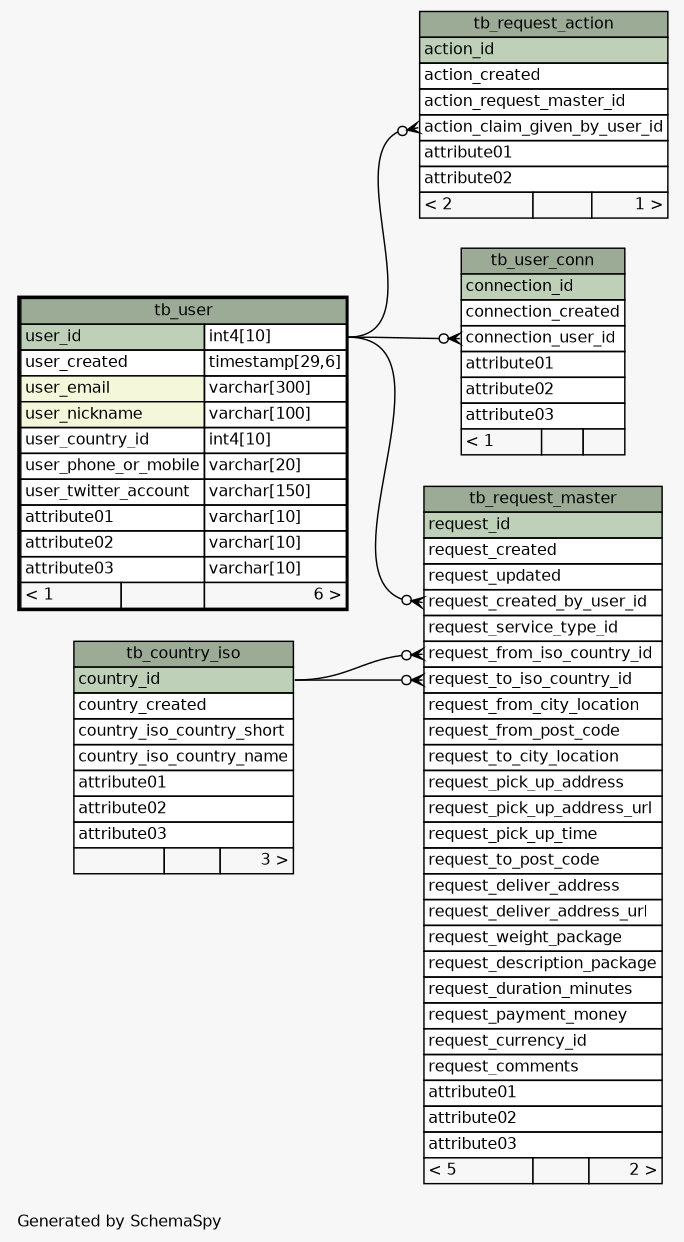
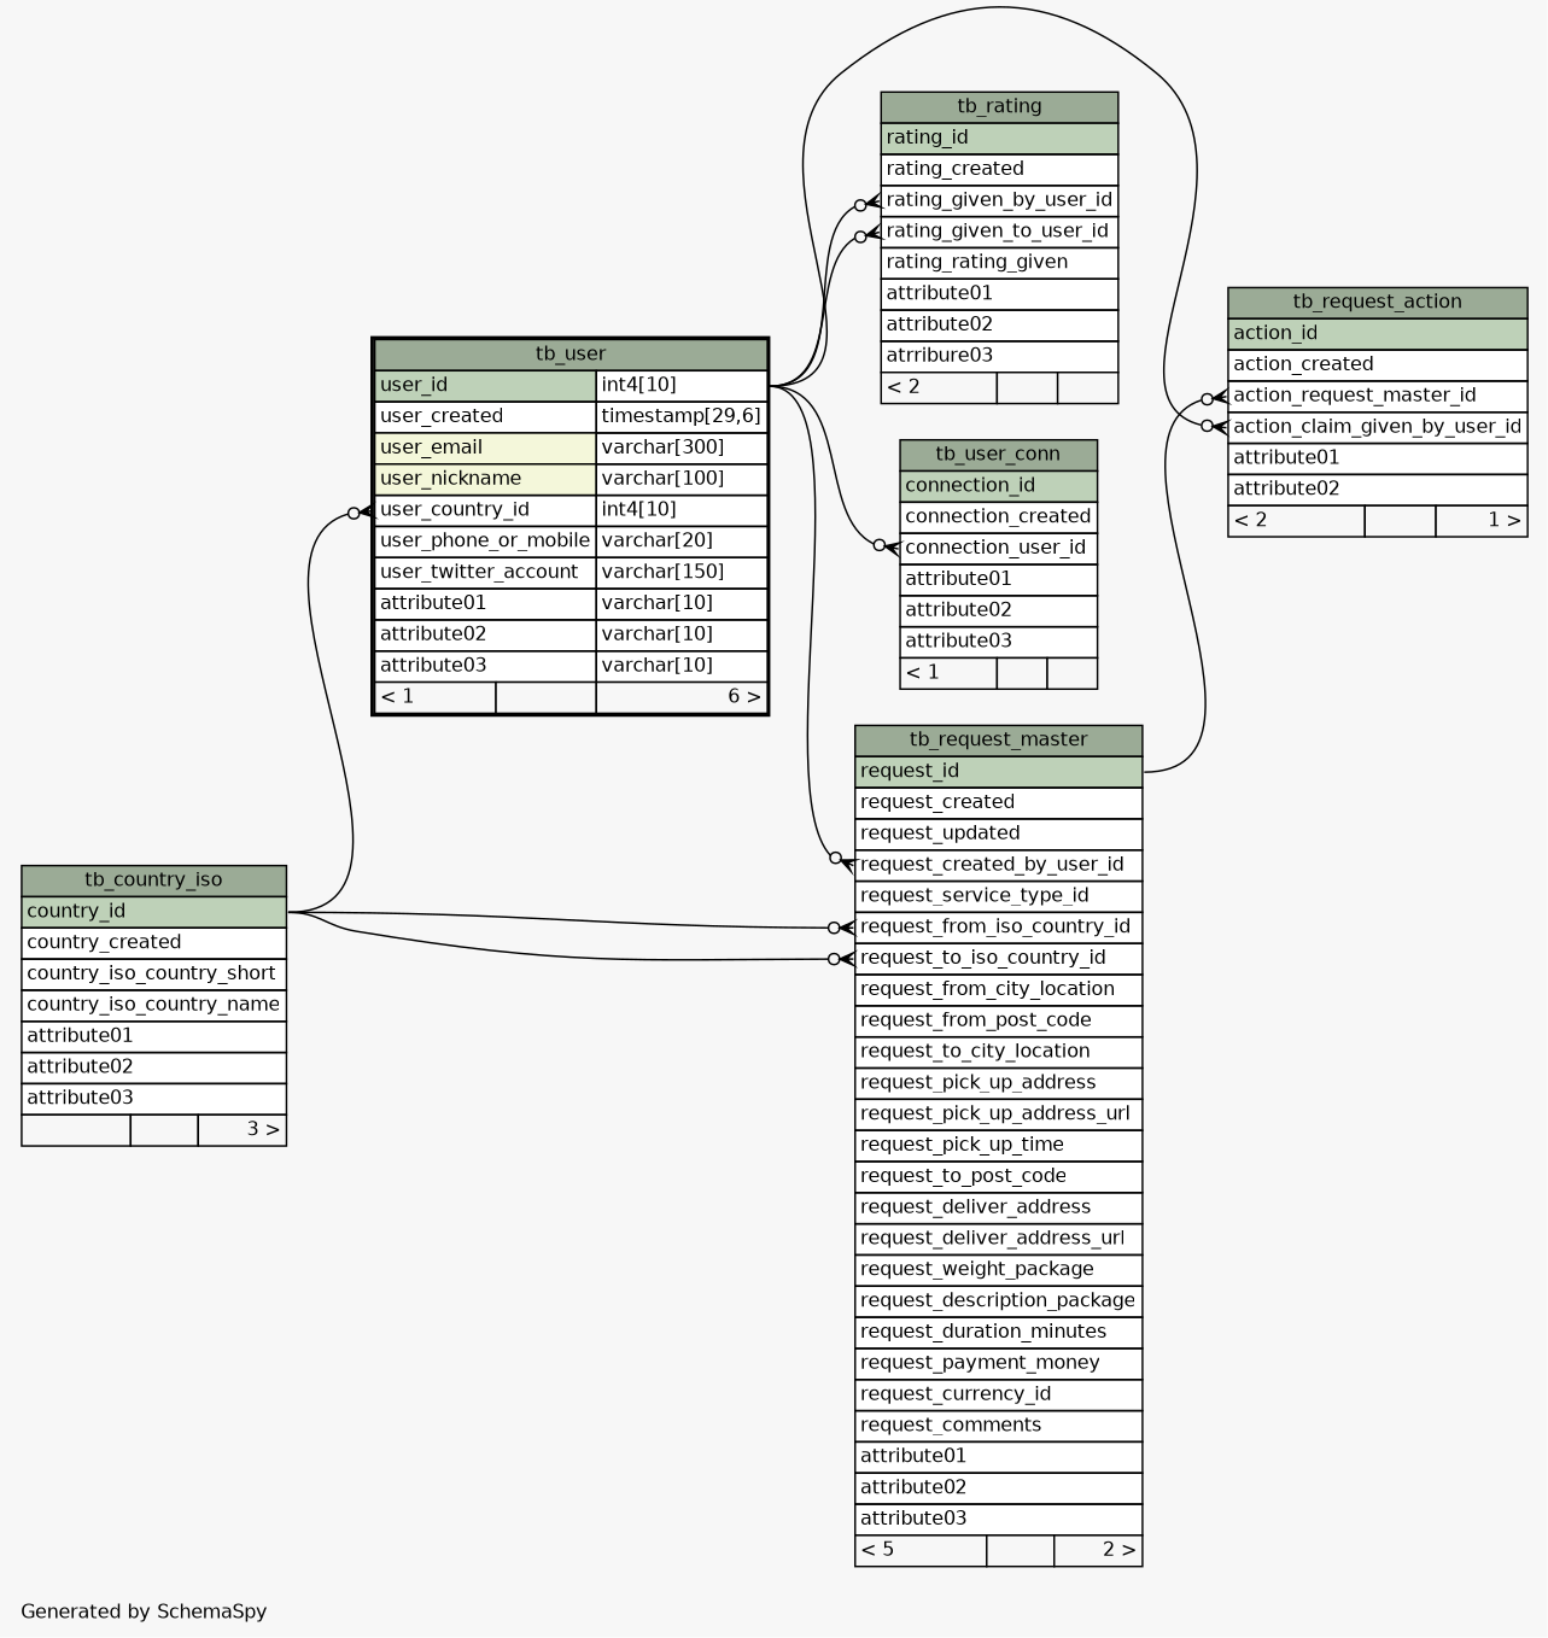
  digraph {
    bgcolor="#f7f7f7"
    fontname=Helvetica
    fontsize=11
    label="\nGenerated by SchemaSpy"
    labeljust=l
    nodesep=0.18
    rankdir=RL
    ranksep=0.46
    node [fontname=Helvetica fontsize=11 shape=plaintext]
    edge [arrowhead=none arrowsize=0.8 arrowtail=crowodot dir=back headport="user_id.type:e"]
+   n1 [label=<     <TABLE BORDER="0" CELLBORDER="1" CELLSPACING="0" BGCOLOR="#ffffff">       <TR><TD COLSPAN="3" BGCOLOR="#9bab96" ALIGN="CENTER">tb_rating</TD></TR>       <TR><TD PORT="rating_id" COLSPAN="3" BGCOLOR="#bed1b8" ALIGN="LEFT">rating_id</TD></TR>       <TR><TD PORT="rating_created" COLSPAN="3" ALIGN="LEFT">rating_created</TD></TR>       <TR><TD PORT="rating_given_by_user_id" COLSPAN="3" ALIGN="LEFT">rating_given_by_user_id</TD></TR>       <TR><TD PORT="rating_given_to_user_id" COLSPAN="3" ALIGN="LEFT">rating_given_to_user_id</TD></TR>       <TR><TD PORT="rating_rating_given" COLSPAN="3" ALIGN="LEFT">rating_rating_given</TD></TR>       <TR><TD PORT="attribute01" COLSPAN="3" ALIGN="LEFT">attribute01</TD></TR>       <TR><TD PORT="attribute02" COLSPAN="3" ALIGN="LEFT">attribute02</TD></TR>       <TR><TD PORT="atrribure03" COLSPAN="3" ALIGN="LEFT">atrribure03</TD></TR>       <TR><TD ALIGN="LEFT" BGCOLOR="#f7f7f7">&lt; 2</TD><TD ALIGN="RIGHT" BGCOLOR="#f7f7f7">  </TD><TD ALIGN="RIGHT" BGCOLOR="#f7f7f7">  </TD></TR>     </TABLE>>]
    n2 [label=<     <TABLE BORDER="2" CELLBORDER="1" CELLSPACING="0" BGCOLOR="#ffffff">       <TR><TD COLSPAN="3" BGCOLOR="#9bab96" ALIGN="CENTER">tb_user</TD></TR>       <TR><TD PORT="user_id" COLSPAN="2" BGCOLOR="#bed1b8" ALIGN="LEFT">user_id</TD><TD PORT="user_id.type" ALIGN="LEFT">int4[10]</TD></TR>       <TR><TD PORT="user_created" COLSPAN="2" ALIGN="LEFT">user_created</TD><TD PORT="user_created.type" ALIGN="LEFT">timestamp[29,6]</TD></TR>       <TR><TD PORT="user_email" COLSPAN="2" BGCOLOR="#f4f7da" ALIGN="LEFT">user_email</TD><TD PORT="user_email.type" ALIGN="LEFT">varchar[300]</TD></TR>       <TR><TD PORT="user_nickname" COLSPAN="2" BGCOLOR="#f4f7da" ALIGN="LEFT">user_nickname</TD><TD PORT="user_nickname.type" ALIGN="LEFT">varchar[100]</TD></TR>       <TR><TD PORT="user_country_id" COLSPAN="2" ALIGN="LEFT">user_country_id</TD><TD PORT="user_country_id.type" ALIGN="LEFT">int4[10]</TD></TR>       <TR><TD PORT="user_phone_or_mobile" COLSPAN="2" ALIGN="LEFT">user_phone_or_mobile</TD><TD PORT="user_phone_or_mobile.type" ALIGN="LEFT">varchar[20]</TD></TR>       <TR><TD PORT="user_twitter_account" COLSPAN="2" ALIGN="LEFT">user_twitter_account</TD><TD PORT="user_twitter_account.type" ALIGN="LEFT">varchar[150]</TD></TR>       <TR><TD PORT="attribute01" COLSPAN="2" ALIGN="LEFT">attribute01</TD><TD PORT="attribute01.type" ALIGN="LEFT">varchar[10]</TD></TR>       <TR><TD PORT="attribute02" COLSPAN="2" ALIGN="LEFT">attribute02</TD><TD PORT="attribute02.type" ALIGN="LEFT">varchar[10]</TD></TR>       <TR><TD PORT="attribute03" COLSPAN="2" ALIGN="LEFT">attribute03</TD><TD PORT="attribute03.type" ALIGN="LEFT">varchar[10]</TD></TR>       <TR><TD ALIGN="LEFT" BGCOLOR="#f7f7f7">&lt; 1</TD><TD ALIGN="RIGHT" BGCOLOR="#f7f7f7">  </TD><TD ALIGN="RIGHT" BGCOLOR="#f7f7f7">6 &gt;</TD></TR>     </TABLE>>]
    n3 [label=<     <TABLE BORDER="0" CELLBORDER="1" CELLSPACING="0" BGCOLOR="#ffffff">       <TR><TD COLSPAN="3" BGCOLOR="#9bab96" ALIGN="CENTER">tb_country_iso</TD></TR>       <TR><TD PORT="country_id" COLSPAN="3" BGCOLOR="#bed1b8" ALIGN="LEFT">country_id</TD></TR>       <TR><TD PORT="country_created" COLSPAN="3" ALIGN="LEFT">country_created</TD></TR>       <TR><TD PORT="country_iso_country_short" COLSPAN="3" ALIGN="LEFT">country_iso_country_short</TD></TR>       <TR><TD PORT="country_iso_country_name" COLSPAN="3" ALIGN="LEFT">country_iso_country_name</TD></TR>       <TR><TD PORT="attribute01" COLSPAN="3" ALIGN="LEFT">attribute01</TD></TR>       <TR><TD PORT="attribute02" COLSPAN="3" ALIGN="LEFT">attribute02</TD></TR>       <TR><TD PORT="attribute03" COLSPAN="3" ALIGN="LEFT">attribute03</TD></TR>       <TR><TD ALIGN="LEFT" BGCOLOR="#f7f7f7">  </TD><TD ALIGN="RIGHT" BGCOLOR="#f7f7f7">  </TD><TD ALIGN="RIGHT" BGCOLOR="#f7f7f7">3 &gt;</TD></TR>     </TABLE>>]
    n4 [label=<     <TABLE BORDER="0" CELLBORDER="1" CELLSPACING="0" BGCOLOR="#ffffff">       <TR><TD COLSPAN="3" BGCOLOR="#9bab96" ALIGN="CENTER">tb_request_action</TD></TR>       <TR><TD PORT="action_id" COLSPAN="3" BGCOLOR="#bed1b8" ALIGN="LEFT">action_id</TD></TR>       <TR><TD PORT="action_created" COLSPAN="3" ALIGN="LEFT">action_created</TD></TR>       <TR><TD PORT="action_request_master_id" COLSPAN="3" ALIGN="LEFT">action_request_master_id</TD></TR>       <TR><TD PORT="action_claim_given_by_user_id" COLSPAN="3" ALIGN="LEFT">action_claim_given_by_user_id</TD></TR>       <TR><TD PORT="attribute01" COLSPAN="3" ALIGN="LEFT">attribute01</TD></TR>       <TR><TD PORT="attribute02" COLSPAN="3" ALIGN="LEFT">attribute02</TD></TR>       <TR><TD ALIGN="LEFT" BGCOLOR="#f7f7f7">&lt; 2</TD><TD ALIGN="RIGHT" BGCOLOR="#f7f7f7">  </TD><TD ALIGN="RIGHT" BGCOLOR="#f7f7f7">1 &gt;</TD></TR>     </TABLE>>]
    n5 [label=<     <TABLE BORDER="0" CELLBORDER="1" CELLSPACING="0" BGCOLOR="#ffffff">       <TR><TD COLSPAN="3" BGCOLOR="#9bab96" ALIGN="CENTER">tb_request_master</TD></TR>       <TR><TD PORT="request_id" COLSPAN="3" BGCOLOR="#bed1b8" ALIGN="LEFT">request_id</TD></TR>       <TR><TD PORT="request_created" COLSPAN="3" ALIGN="LEFT">request_created</TD></TR>       <TR><TD PORT="request_updated" COLSPAN="3" ALIGN="LEFT">request_updated</TD></TR>       <TR><TD PORT="request_created_by_user_id" COLSPAN="3" ALIGN="LEFT">request_created_by_user_id</TD></TR>       <TR><TD PORT="request_service_type_id" COLSPAN="3" ALIGN="LEFT">request_service_type_id</TD></TR>       <TR><TD PORT="request_from_iso_country_id" COLSPAN="3" ALIGN="LEFT">request_from_iso_country_id</TD></TR>       <TR><TD PORT="request_to_iso_country_id" COLSPAN="3" ALIGN="LEFT">request_to_iso_country_id</TD></TR>       <TR><TD PORT="request_from_city_location" COLSPAN="3" ALIGN="LEFT">request_from_city_location</TD></TR>       <TR><TD PORT="request_from_post_code" COLSPAN="3" ALIGN="LEFT">request_from_post_code</TD></TR>       <TR><TD PORT="request_to_city_location" COLSPAN="3" ALIGN="LEFT">request_to_city_location</TD></TR>       <TR><TD PORT="request_pick_up_address" COLSPAN="3" ALIGN="LEFT">request_pick_up_address</TD></TR>       <TR><TD PORT="request_pick_up_address_url" COLSPAN="3" ALIGN="LEFT">request_pick_up_address_url</TD></TR>       <TR><TD PORT="request_pick_up_time" COLSPAN="3" ALIGN="LEFT">request_pick_up_time</TD></TR>       <TR><TD PORT="request_to_post_code" COLSPAN="3" ALIGN="LEFT">request_to_post_code</TD></TR>       <TR><TD PORT="request_deliver_address" COLSPAN="3" ALIGN="LEFT">request_deliver_address</TD></TR>       <TR><TD PORT="request_deliver_address_url" COLSPAN="3" ALIGN="LEFT">request_deliver_address_url</TD></TR>       <TR><TD PORT="request_weight_package" COLSPAN="3" ALIGN="LEFT">request_weight_package</TD></TR>       <TR><TD PORT="request_description_package" COLSPAN="3" ALIGN="LEFT">request_description_package</TD></TR>       <TR><TD PORT="request_duration_minutes" COLSPAN="3" ALIGN="LEFT">request_duration_minutes</TD></TR>       <TR><TD PORT="request_payment_money" COLSPAN="3" ALIGN="LEFT">request_payment_money</TD></TR>       <TR><TD PORT="request_currency_id" COLSPAN="3" ALIGN="LEFT">request_currency_id</TD></TR>       <TR><TD PORT="request_comments" COLSPAN="3" ALIGN="LEFT">request_comments</TD></TR>       <TR><TD PORT="attribute01" COLSPAN="3" ALIGN="LEFT">attribute01</TD></TR>       <TR><TD PORT="attribute02" COLSPAN="3" ALIGN="LEFT">attribute02</TD></TR>       <TR><TD PORT="attribute03" COLSPAN="3" ALIGN="LEFT">attribute03</TD></TR>       <TR><TD ALIGN="LEFT" BGCOLOR="#f7f7f7">&lt; 5</TD><TD ALIGN="RIGHT" BGCOLOR="#f7f7f7">  </TD><TD ALIGN="RIGHT" BGCOLOR="#f7f7f7">2 &gt;</TD></TR>     </TABLE>>]
    n6 [label=<     <TABLE BORDER="0" CELLBORDER="1" CELLSPACING="0" BGCOLOR="#ffffff">       <TR><TD COLSPAN="3" BGCOLOR="#9bab96" ALIGN="CENTER">tb_user_conn</TD></TR>       <TR><TD PORT="connection_id" COLSPAN="3" BGCOLOR="#bed1b8" ALIGN="LEFT">connection_id</TD></TR>       <TR><TD PORT="connection_created" COLSPAN="3" ALIGN="LEFT">connection_created</TD></TR>       <TR><TD PORT="connection_user_id" COLSPAN="3" ALIGN="LEFT">connection_user_id</TD></TR>       <TR><TD PORT="attribute01" COLSPAN="3" ALIGN="LEFT">attribute01</TD></TR>       <TR><TD PORT="attribute02" COLSPAN="3" ALIGN="LEFT">attribute02</TD></TR>       <TR><TD PORT="attribute03" COLSPAN="3" ALIGN="LEFT">attribute03</TD></TR>       <TR><TD ALIGN="LEFT" BGCOLOR="#f7f7f7">&lt; 1</TD><TD ALIGN="RIGHT" BGCOLOR="#f7f7f7">  </TD><TD ALIGN="RIGHT" BGCOLOR="#f7f7f7">  </TD></TR>     </TABLE>>]
+   n1 -> n2 [tailport="rating_given_by_user_id:w"]
+   n1 -> n2 [tailport="rating_given_to_user_id:w"]
+   n2 -> n3 [headport="country_id:e" tailport="user_country_id:w"]
    n4 -> n2 [tailport="action_claim_given_by_user_id:w"]
+   n4 -> n5 [headport="request_id:e" tailport="action_request_master_id:w"]
    n5 -> n2 [tailport="request_created_by_user_id:w"]
    n5 -> n3 [headport="country_id:e" tailport="request_from_iso_country_id:w"]
    n5 -> n3 [headport="country_id:e" tailport="request_to_iso_country_id:w"]
    n6 -> n2 [tailport="connection_user_id:w"]
  }
